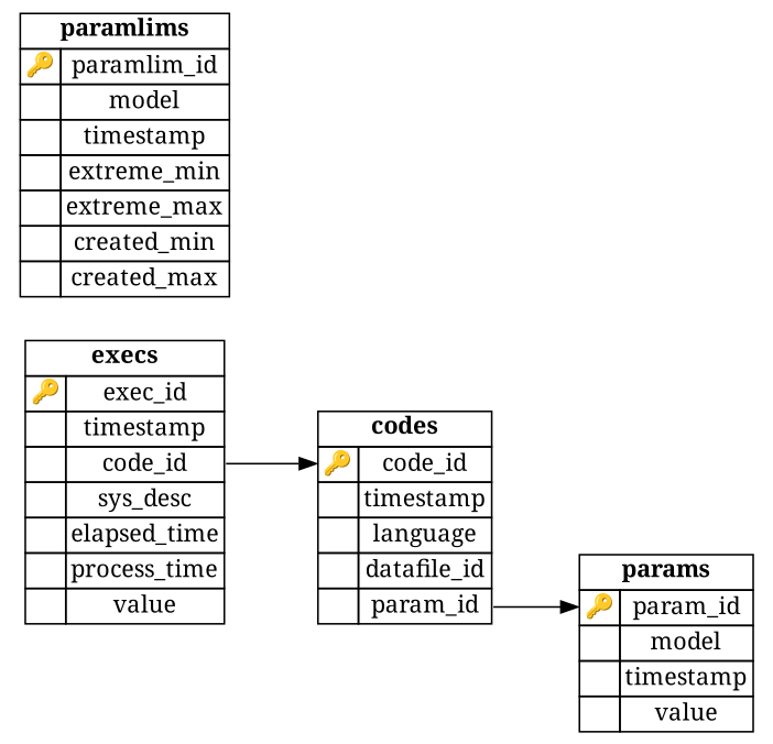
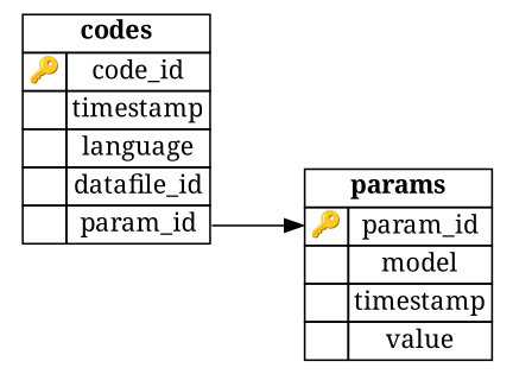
  digraph {
    fontname="Noto Serif"
    rankdir=LR
    node [fontname="Noto Serif" shape=none]
    edge [fontname="Noto Serif"]
    n1 [label=<             <TABLE BORDER="0" CELLSPACING="0" CELLBORDER="1">                 <TR>                     <TD COLSPAN="2"><B>codes</B></TD>                 </TR>                              <TR>                     <TD PORT="code_id_to">🔑</TD>                     <TD PORT="code_id_from">code_id</TD>                 </TR>                               <TR>                     <TD PORT="timestamp_to">&nbsp;</TD>                     <TD PORT="timestamp_from">timestamp</TD>                 </TR>                               <TR>                     <TD PORT="language_to">&nbsp;</TD>                     <TD PORT="language_from">language</TD>                 </TR>                               <TR>                     <TD PORT="datafile_id_to">&nbsp;</TD>                     <TD PORT="datafile_id_from">datafile_id</TD>                 </TR>                               <TR>                     <TD PORT="param_id_to">&nbsp;</TD>                     <TD PORT="param_id_from">param_id</TD>                 </TR>                          </TABLE>         >]
    n2 [label=<             <TABLE BORDER="0" CELLSPACING="0" CELLBORDER="1">                 <TR>                     <TD COLSPAN="2"><B>params</B></TD>                 </TR>                              <TR>                     <TD PORT="param_id_to">🔑</TD>                     <TD PORT="param_id_from">param_id</TD>                 </TR>                               <TR>                     <TD PORT="model_to">&nbsp;</TD>                     <TD PORT="model_from">model</TD>                 </TR>                               <TR>                     <TD PORT="timestamp_to">&nbsp;</TD>                     <TD PORT="timestamp_from">timestamp</TD>                 </TR>                               <TR>                     <TD PORT="value_to">&nbsp;</TD>                     <TD PORT="value_from">value</TD>                 </TR>                          </TABLE>         >]
-   n3 [label=<             <TABLE BORDER="0" CELLSPACING="0" CELLBORDER="1">                 <TR>                     <TD COLSPAN="2"><B>execs</B></TD>                 </TR>                              <TR>                     <TD PORT="exec_id_to">🔑</TD>                     <TD PORT="exec_id_from">exec_id</TD>                 </TR>                               <TR>                     <TD PORT="timestamp_to">&nbsp;</TD>                     <TD PORT="timestamp_from">timestamp</TD>                 </TR>                               <TR>                     <TD PORT="code_id_to">&nbsp;</TD>                     <TD PORT="code_id_from">code_id</TD>                 </TR>                               <TR>                     <TD PORT="sys_desc_to">&nbsp;</TD>                     <TD PORT="sys_desc_from">sys_desc</TD>                 </TR>                               <TR>                     <TD PORT="elapsed_time_to">&nbsp;</TD>                     <TD PORT="elapsed_time_from">elapsed_time</TD>                 </TR>                               <TR>                     <TD PORT="process_time_to">&nbsp;</TD>                     <TD PORT="process_time_from">process_time</TD>                 </TR>                               <TR>                     <TD PORT="value_to">&nbsp;</TD>                     <TD PORT="value_from">value</TD>                 </TR>                          </TABLE>         >]
-   n4 [label=<             <TABLE BORDER="0" CELLSPACING="0" CELLBORDER="1">                 <TR>                     <TD COLSPAN="2"><B>paramlims</B></TD>                 </TR>                              <TR>                     <TD PORT="paramlim_id_to">🔑</TD>                     <TD PORT="paramlim_id_from">paramlim_id</TD>                 </TR>                               <TR>                     <TD PORT="model_to">&nbsp;</TD>                     <TD PORT="model_from">model</TD>                 </TR>                               <TR>                     <TD PORT="timestamp_to">&nbsp;</TD>                     <TD PORT="timestamp_from">timestamp</TD>                 </TR>                               <TR>                     <TD PORT="extreme_min_to">&nbsp;</TD>                     <TD PORT="extreme_min_from">extreme_min</TD>                 </TR>                               <TR>                     <TD PORT="extreme_max_to">&nbsp;</TD>                     <TD PORT="extreme_max_from">extreme_max</TD>                 </TR>                               <TR>                     <TD PORT="created_min_to">&nbsp;</TD>                     <TD PORT="created_min_from">created_min</TD>                 </TR>                               <TR>                     <TD PORT="created_max_to">&nbsp;</TD>                     <TD PORT="created_max_from">created_max</TD>                 </TR>                          </TABLE>         >]
    n1 -> n2 [headport="param_id_to:w" tailport="param_id_from:e"]
-   n3 -> n1 [headport="code_id_to:w" tailport="code_id_from:e"]
  }
